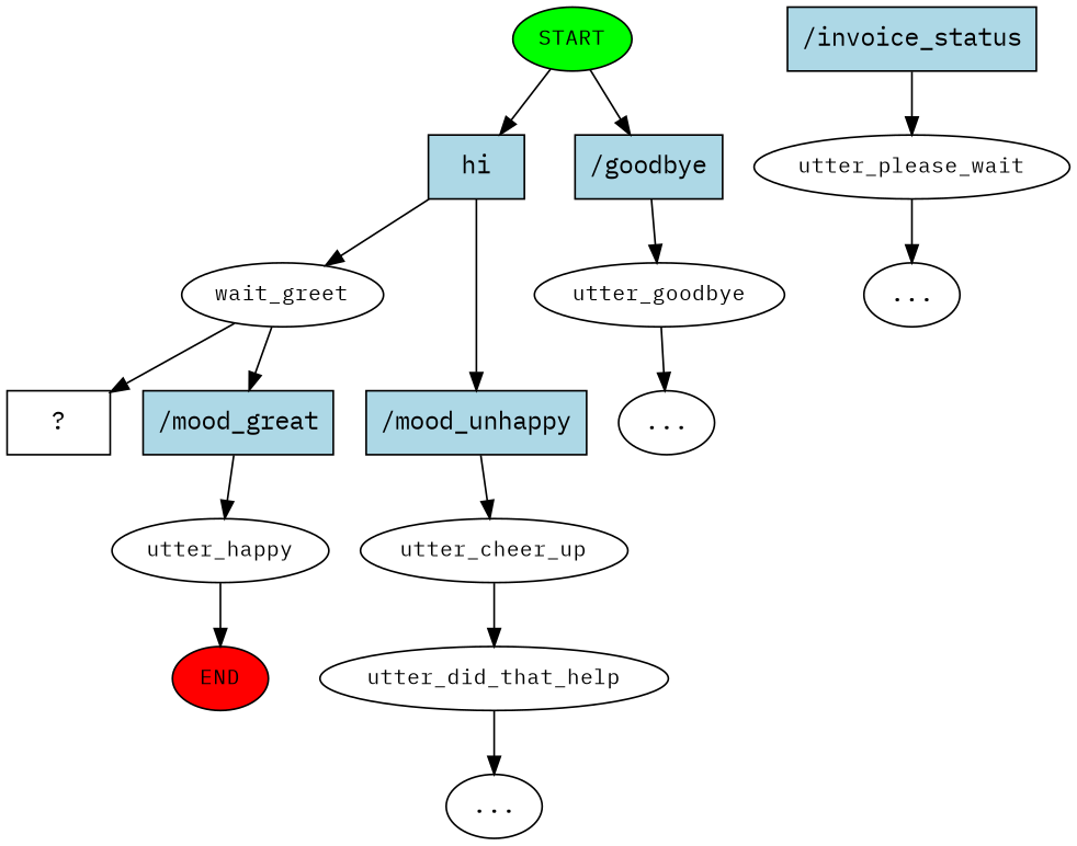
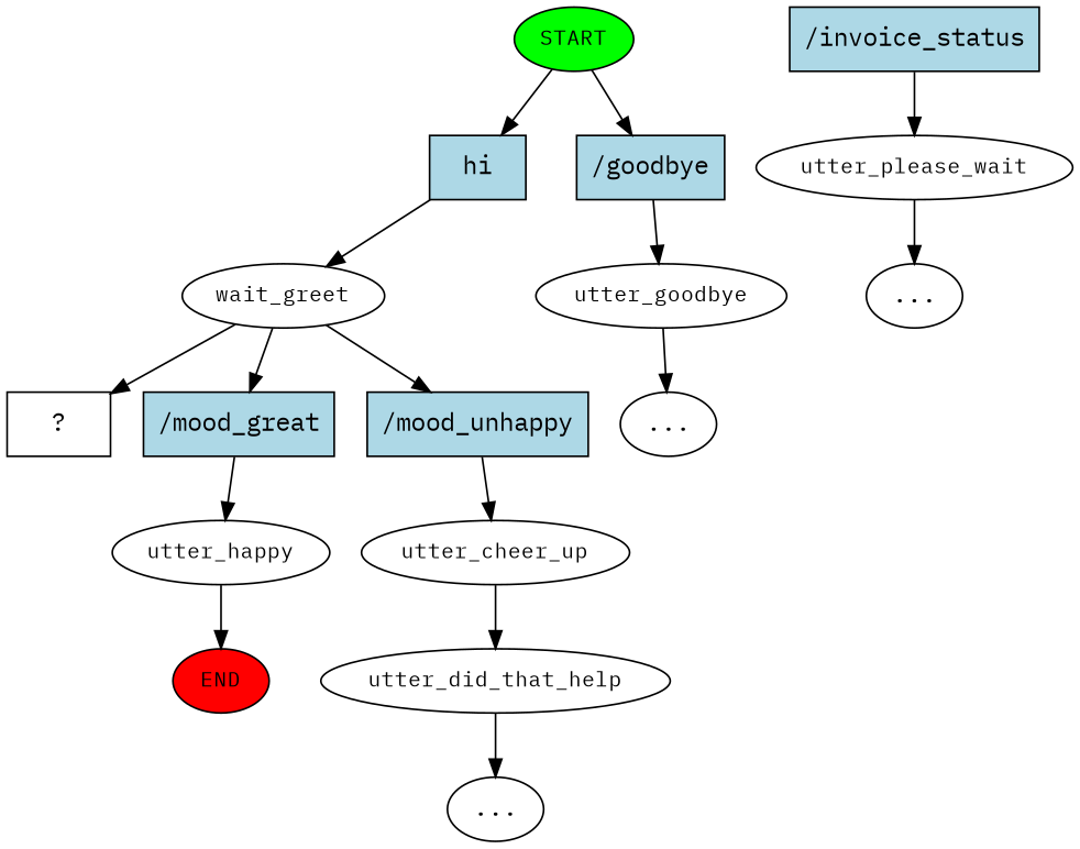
  digraph {
    fontname="IBM Plex Mono"
    node [fontname="IBM Plex Mono"]
    edge [fontname="IBM Plex Mono"]
    n1 [fillcolor=green fontsize=12 label=START style=filled]
    n2 [fillcolor=lightblue label=hi shape=rect style=filled]
    n3 [fillcolor=lightblue label="/goodbye" shape=rect style=filled]
    n4 [fontsize=12 label=wait_greet]
    n5 [fontsize=12 label=utter_goodbye]
    n6 [fillcolor=lightblue label="/invoice_status" shape=rect style=filled]
    n7 [fontsize=12 label=utter_please_wait]
    n8 [fillcolor=red fontsize=12 label=END style=filled]
    n9 [label="  ?  " shape=rect]
    n10 [fillcolor=lightblue label="/mood_great" shape=rect style=filled]
    n11 [fillcolor=lightblue label="/mood_unhappy" shape=rect style=filled]
    n12 [fontsize=12 label=utter_happy]
    n13 [fontsize=12 label=utter_cheer_up]
    n14 [fontsize=12 label=utter_did_that_help]
    n15 [label="..."]
    n16 [label="..."]
    n17 [label="..."]
    n1 -> n2
    n1 -> n3
    n2 -> n4
    n3 -> n5
    n4 -> n9
    n4 -> n10
-   n2 -> n11
+   n4 -> n11
    n5 -> n16
    n6 -> n7
    n7 -> n17
    n10 -> n12
    n11 -> n13
    n12 -> n8
    n13 -> n14
    n14 -> n15
  }
